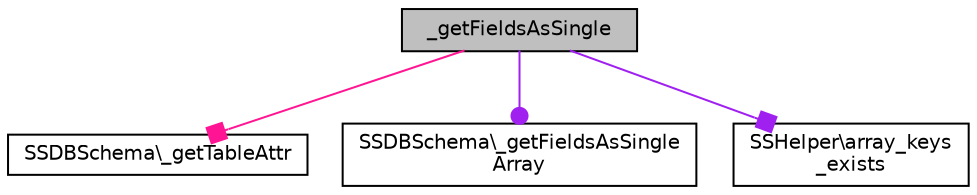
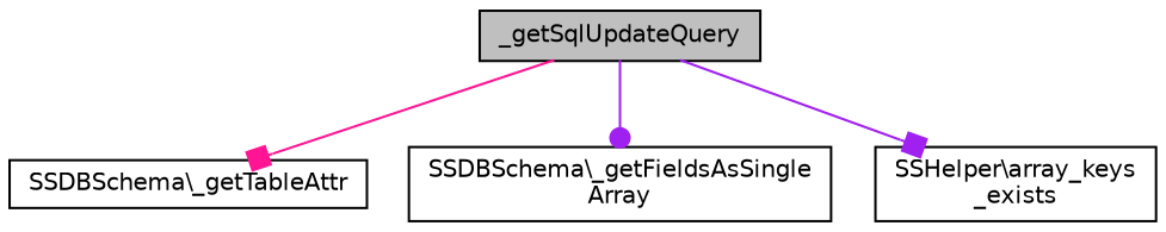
  digraph {
    rankdir=TB
    node [color=black fillcolor=white fontname=Helvetica fontsize=10 shape=record style=filled]
    edge [color=purple fontname=Helvetica fontsize=10 labelfontname=Helvetica labelfontsize=10 style=solid arrowhead=box]
-   n1 [fillcolor=grey75 fontcolor=black height=0.2 label=_getFieldsAsSingle width=0.4]
+   n1 [fillcolor=grey75 fontcolor=black height=0.2 label=_getSqlUpdateQuery width=0.4]
    n2 [height=0.2 label="SSDBSchema\\_getTableAttr" width=0.4]
    n3 [height=0.2 label="SSDBSchema\\_getFieldsAsSingle\lArray" width=0.4]
    n4 [height=0.2 label="SSHelper\\array_keys\l_exists" width=0.4]
    n1 -> n2 [color=deeppink]
    n1 -> n3 [arrowhead=dot]
    n1 -> n4
  }
